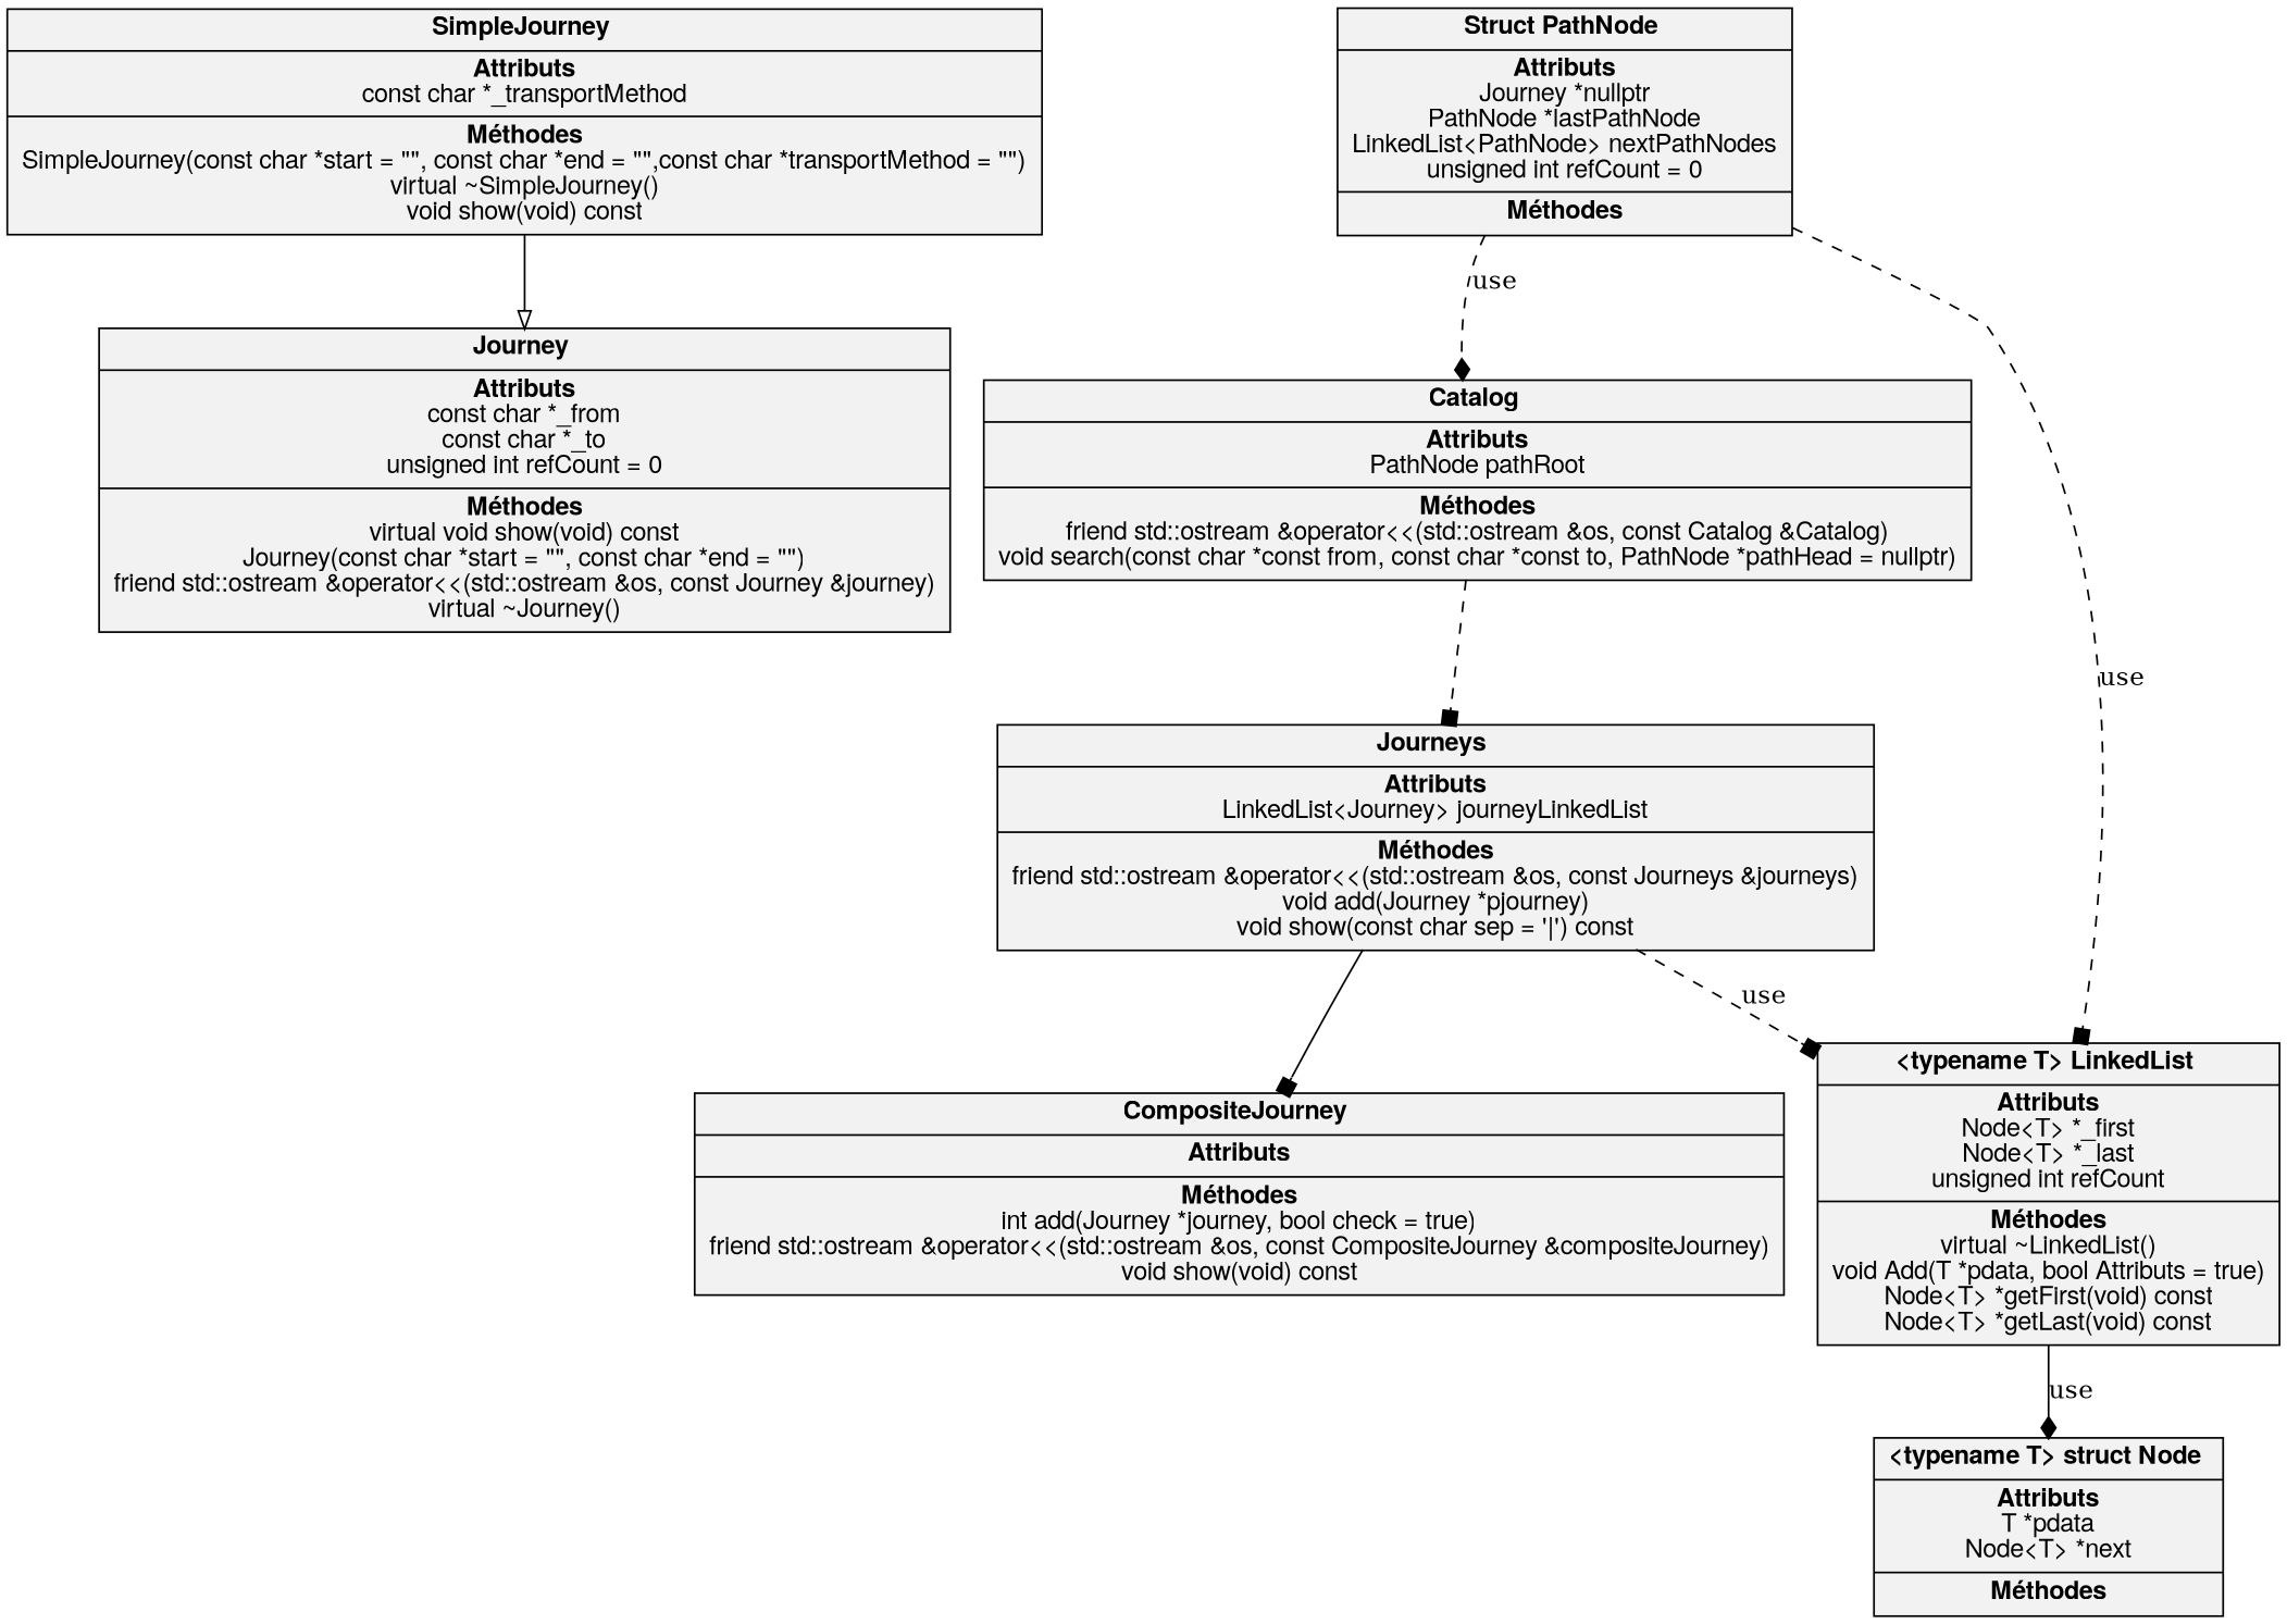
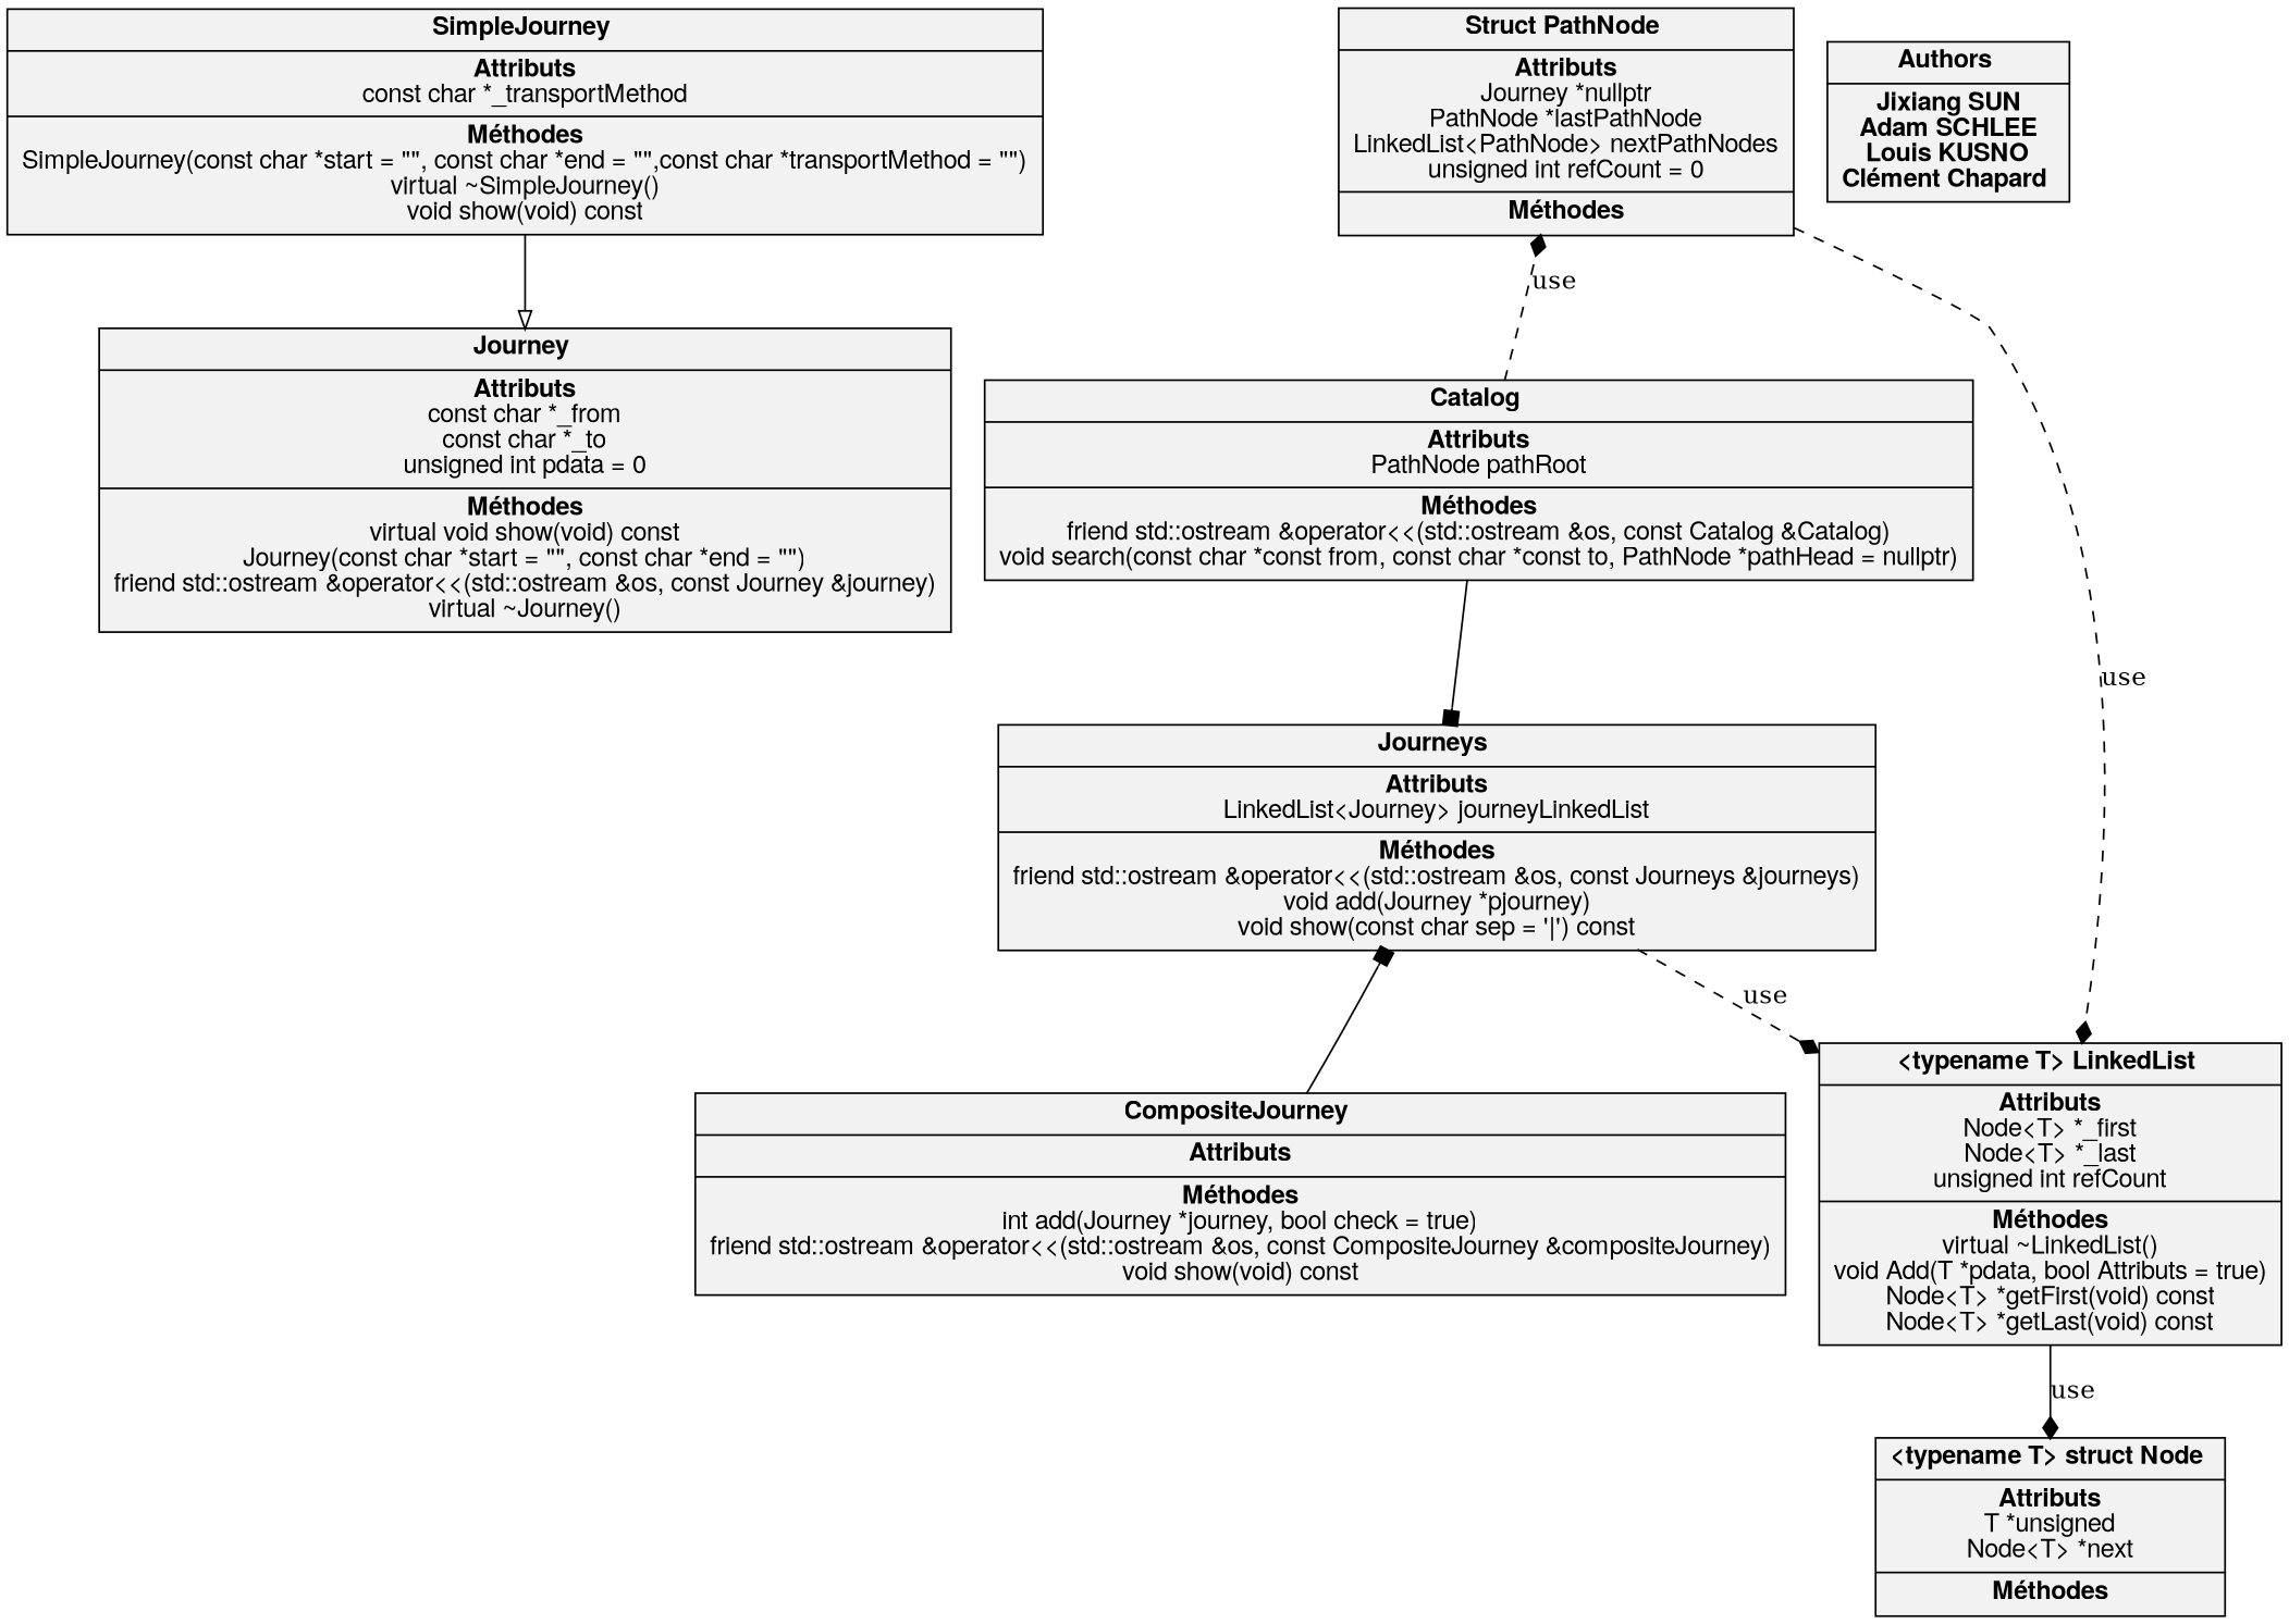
  digraph {
    node [fillcolor=gray95 fontname="Helvetica,Arial,sans-serif" shape=record style=filled]
    edge [arrowhead=diamond]
-   n1 [label=<{<b>Journey</b>  |<b>Attributs</b><br/>const char *_from<br/>const char *_to<br/>unsigned int refCount = 0|<b>Méthodes</b><br/>virtual void show(void) const<br/>Journey(const char *start = &quot;&quot;, const char *end = &quot;&quot;)<br/>friend std::ostream &amp;operator&lt;&lt;(std::ostream &amp;os, const Journey &amp;journey)<br/>virtual ~Journey()}>]
+   n1 [label=<{<b>Journey</b>  |<b>Attributs</b><br/>const char *_from<br/>const char *_to<br/>unsigned int pdata = 0|<b>Méthodes</b><br/>virtual void show(void) const<br/>Journey(const char *start = &quot;&quot;, const char *end = &quot;&quot;)<br/>friend std::ostream &amp;operator&lt;&lt;(std::ostream &amp;os, const Journey &amp;journey)<br/>virtual ~Journey()}>]
    n2 [label=<{<b>SimpleJourney</b>  |<b>Attributs</b><br/>const char *_transportMethod|<b>Méthodes</b><br/>SimpleJourney(const char *start = &quot;&quot;, const char *end = &quot;&quot;,const char *transportMethod = &quot;&quot;)<br/>virtual ~SimpleJourney()<br/>void show(void) const}>]
    n3 [label=<{<b>Journeys</b>  |<b>Attributs</b><br/>LinkedList&lt;Journey&gt; journeyLinkedList|<b>Méthodes</b><br/>friend std::ostream &amp;operator&lt;&lt;(std::ostream &amp;os, const Journeys &amp;journeys)<br/>void add(Journey *pjourney)<br/>void show(const char sep = &#x27;\|&#x27;) const}>]
    n4 [label=<{<b>&lt;typename T&gt; LinkedList</b>  |<b>Attributs</b><br/>Node&lt;T&gt; *_first<br/>Node&lt;T&gt; *_last<br/>unsigned int refCount|<b>Méthodes</b><br/>virtual ~LinkedList()<br/>void Add(T *pdata, bool Attributs = true)<br/>Node&lt;T&gt; *getFirst(void) const<br/>Node&lt;T&gt; *getLast(void) const}>]
-   n5 [label=<{<b>&lt;typename T&gt; struct Node</b>  |<b>Attributs</b><br/>T *pdata<br/>Node&lt;T&gt; *next|<b>Méthodes</b>}>]
+   n5 [label=<{<b>&lt;typename T&gt; struct Node</b>  |<b>Attributs</b><br/>T *unsigned<br/>Node&lt;T&gt; *next|<b>Méthodes</b>}>]
    n6 [label=<{<b>Catalog</b>  |<b>Attributs</b><br/>PathNode pathRoot<br/>|<b>Méthodes</b><br/>friend std::ostream &amp;operator&lt;&lt;(std::ostream &amp;os, const Catalog &amp;Catalog)<br/>void search(const char *const from, const char *const to, PathNode *pathHead = nullptr)}>]
    n7 [label=<{<b>Struct PathNode</b>  |<b>Attributs</b><br/>Journey *nullptr<br/>PathNode *lastPathNode<br/>LinkedList&lt;PathNode&gt; nextPathNodes<br/>unsigned int refCount = 0|<b>Méthodes</b>}>]
    n8 [label=<{<b>CompositeJourney</b>  |<b>Attributs</b>|<b>Méthodes</b><br/>int add(Journey *journey, bool check = true)<br/>friend std::ostream &amp;operator&lt;&lt;(std::ostream &amp;os, const CompositeJourney &amp;compositeJourney)<br/>void show(void) const}>]
+   n9 [label=<{<b>Authors</b>  |<b>Jixiang SUN<br/>Adam SCHLEE<br/>Louis KUSNO<br/>Clément Chapard </b>}>]
    n2 -> n1 [arrowhead=onormal]
-   n3 -> n4 [arrowhead=box label=use style=dashed]
+   n3 -> n4 [label=use style=dashed]
    n4 -> n5 [label=use style=solid]
-   n6 -> n3 [arrowhead=box style=dashed]
-   n7 -> n6 [label=use style=dashed]
-   n7 -> n4 [arrowhead=box label=use style=dashed]
-   n3 -> n8 [arrowhead=box]
+   n6 -> n3 [arrowhead=box]
+   n6 -> n7 [label=use style=dashed]
+   n7 -> n4 [label=use style=dashed]
+   n8 -> n3 [arrowhead=box]
  }
